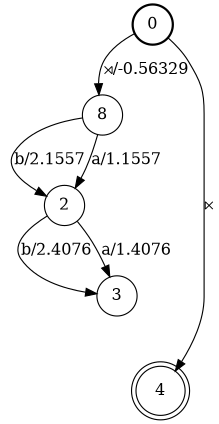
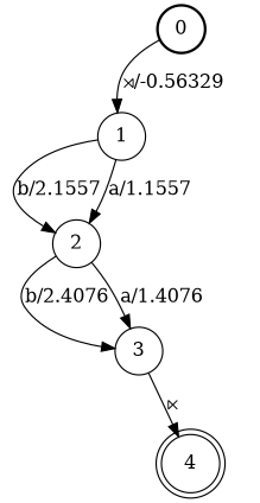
  digraph {
    nodesep=0.25
    rankdir=TB
    ranksep=0.4
    node [fontsize=14 shape=circle style=solid]
    edge [fontsize=14]
    n1 [label=0 style=bold]
-   n2 [label=8]
+   n2 [label=1]
    n3 [label=2]
    n4 [label=4 shape=doublecircle]
    n5 [label=3]
    n1 -> n2 [label="⋊/-0.56329"]
    n2 -> n3 [label="b/2.1557"]
    n2 -> n3 [label="a/1.1557"]
    n3 -> n5 [label="b/2.4076"]
    n3 -> n5 [label="a/1.4076"]
-   n1 -> n4 [label="⋉"]
+   n5 -> n4 [label="⋉"]
  }
